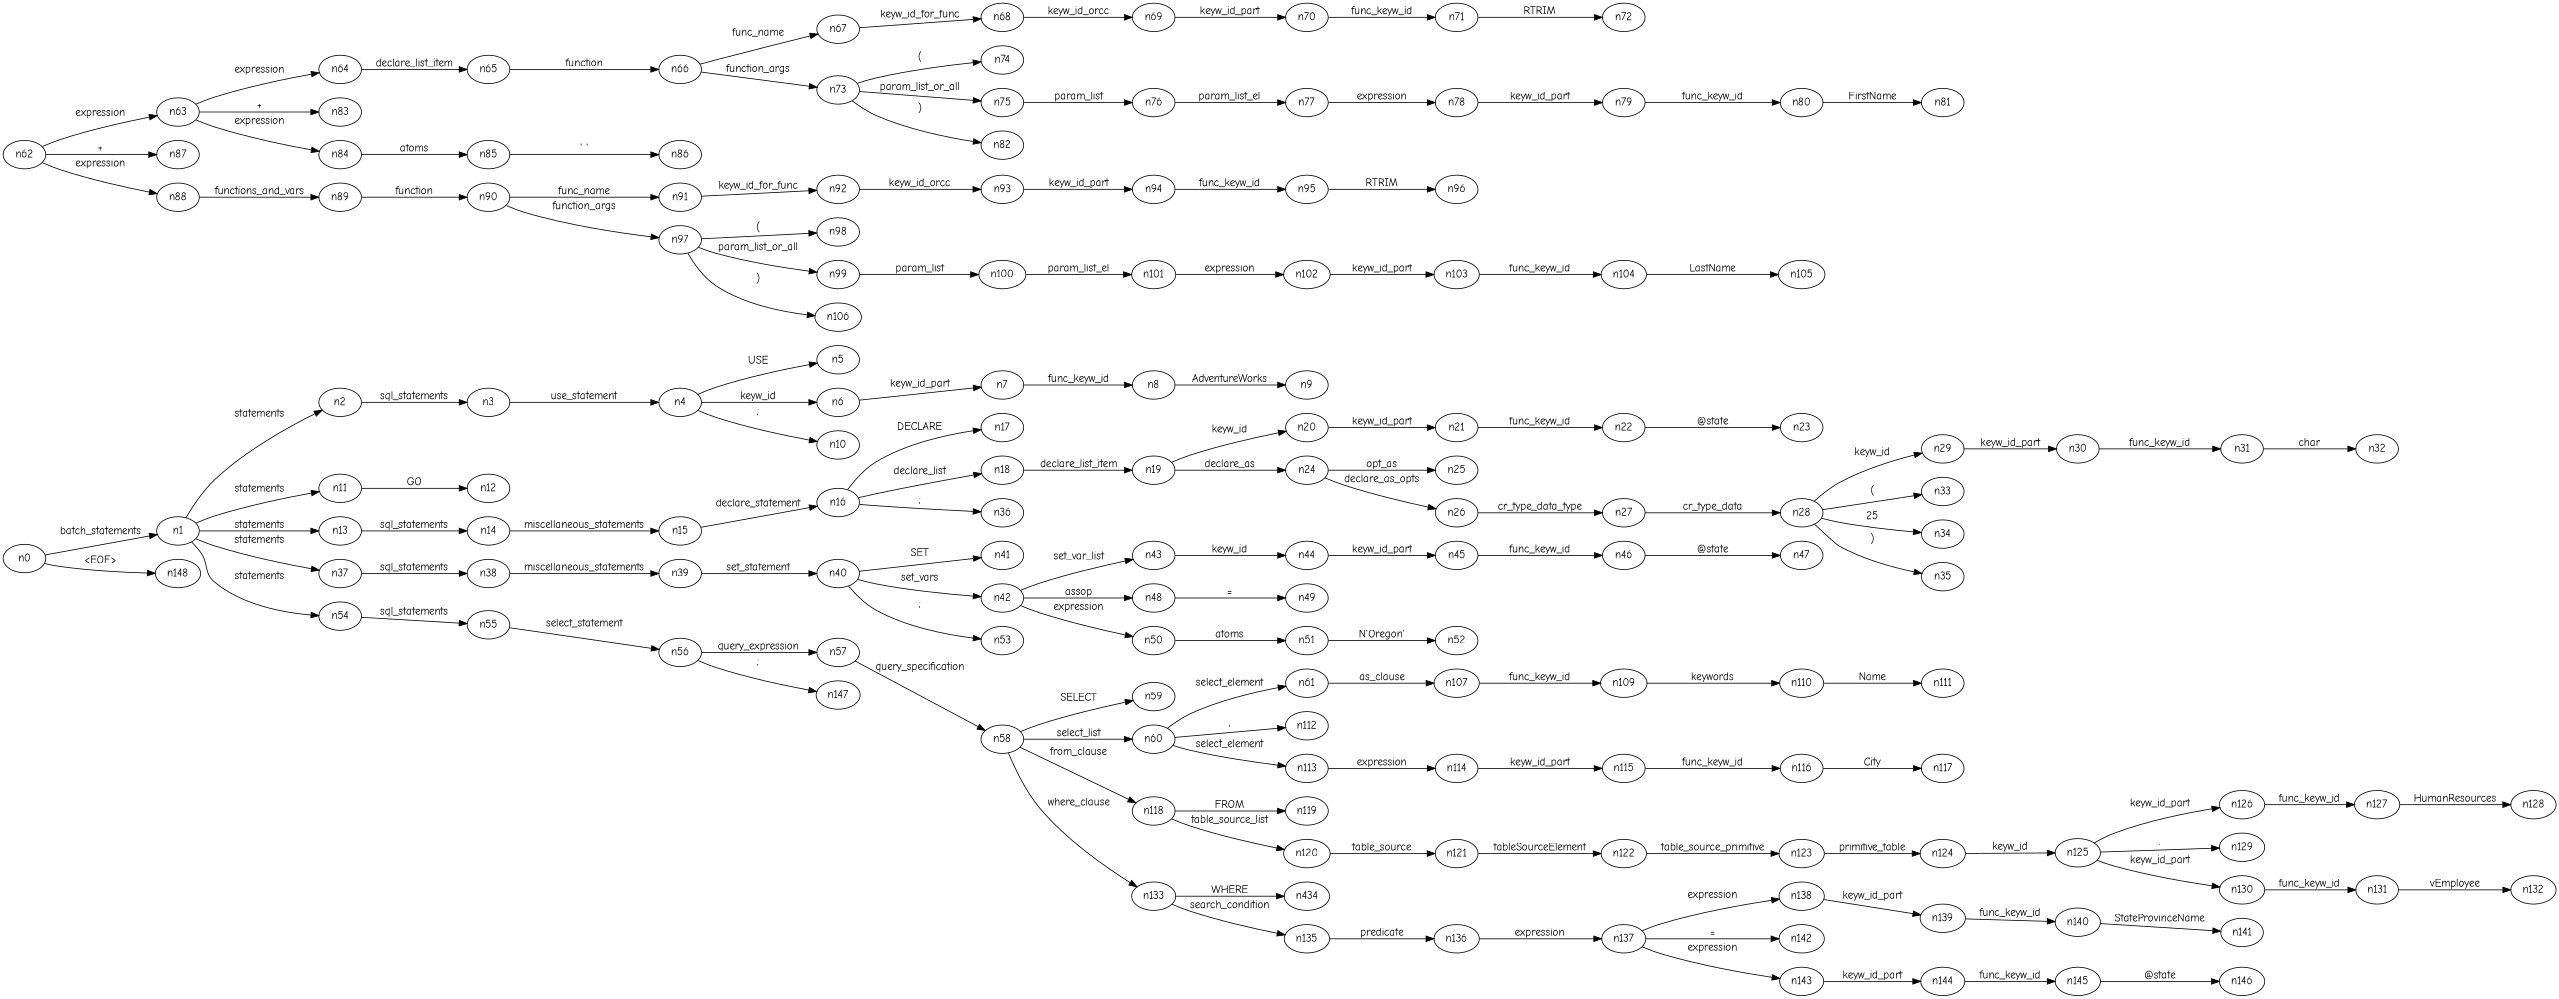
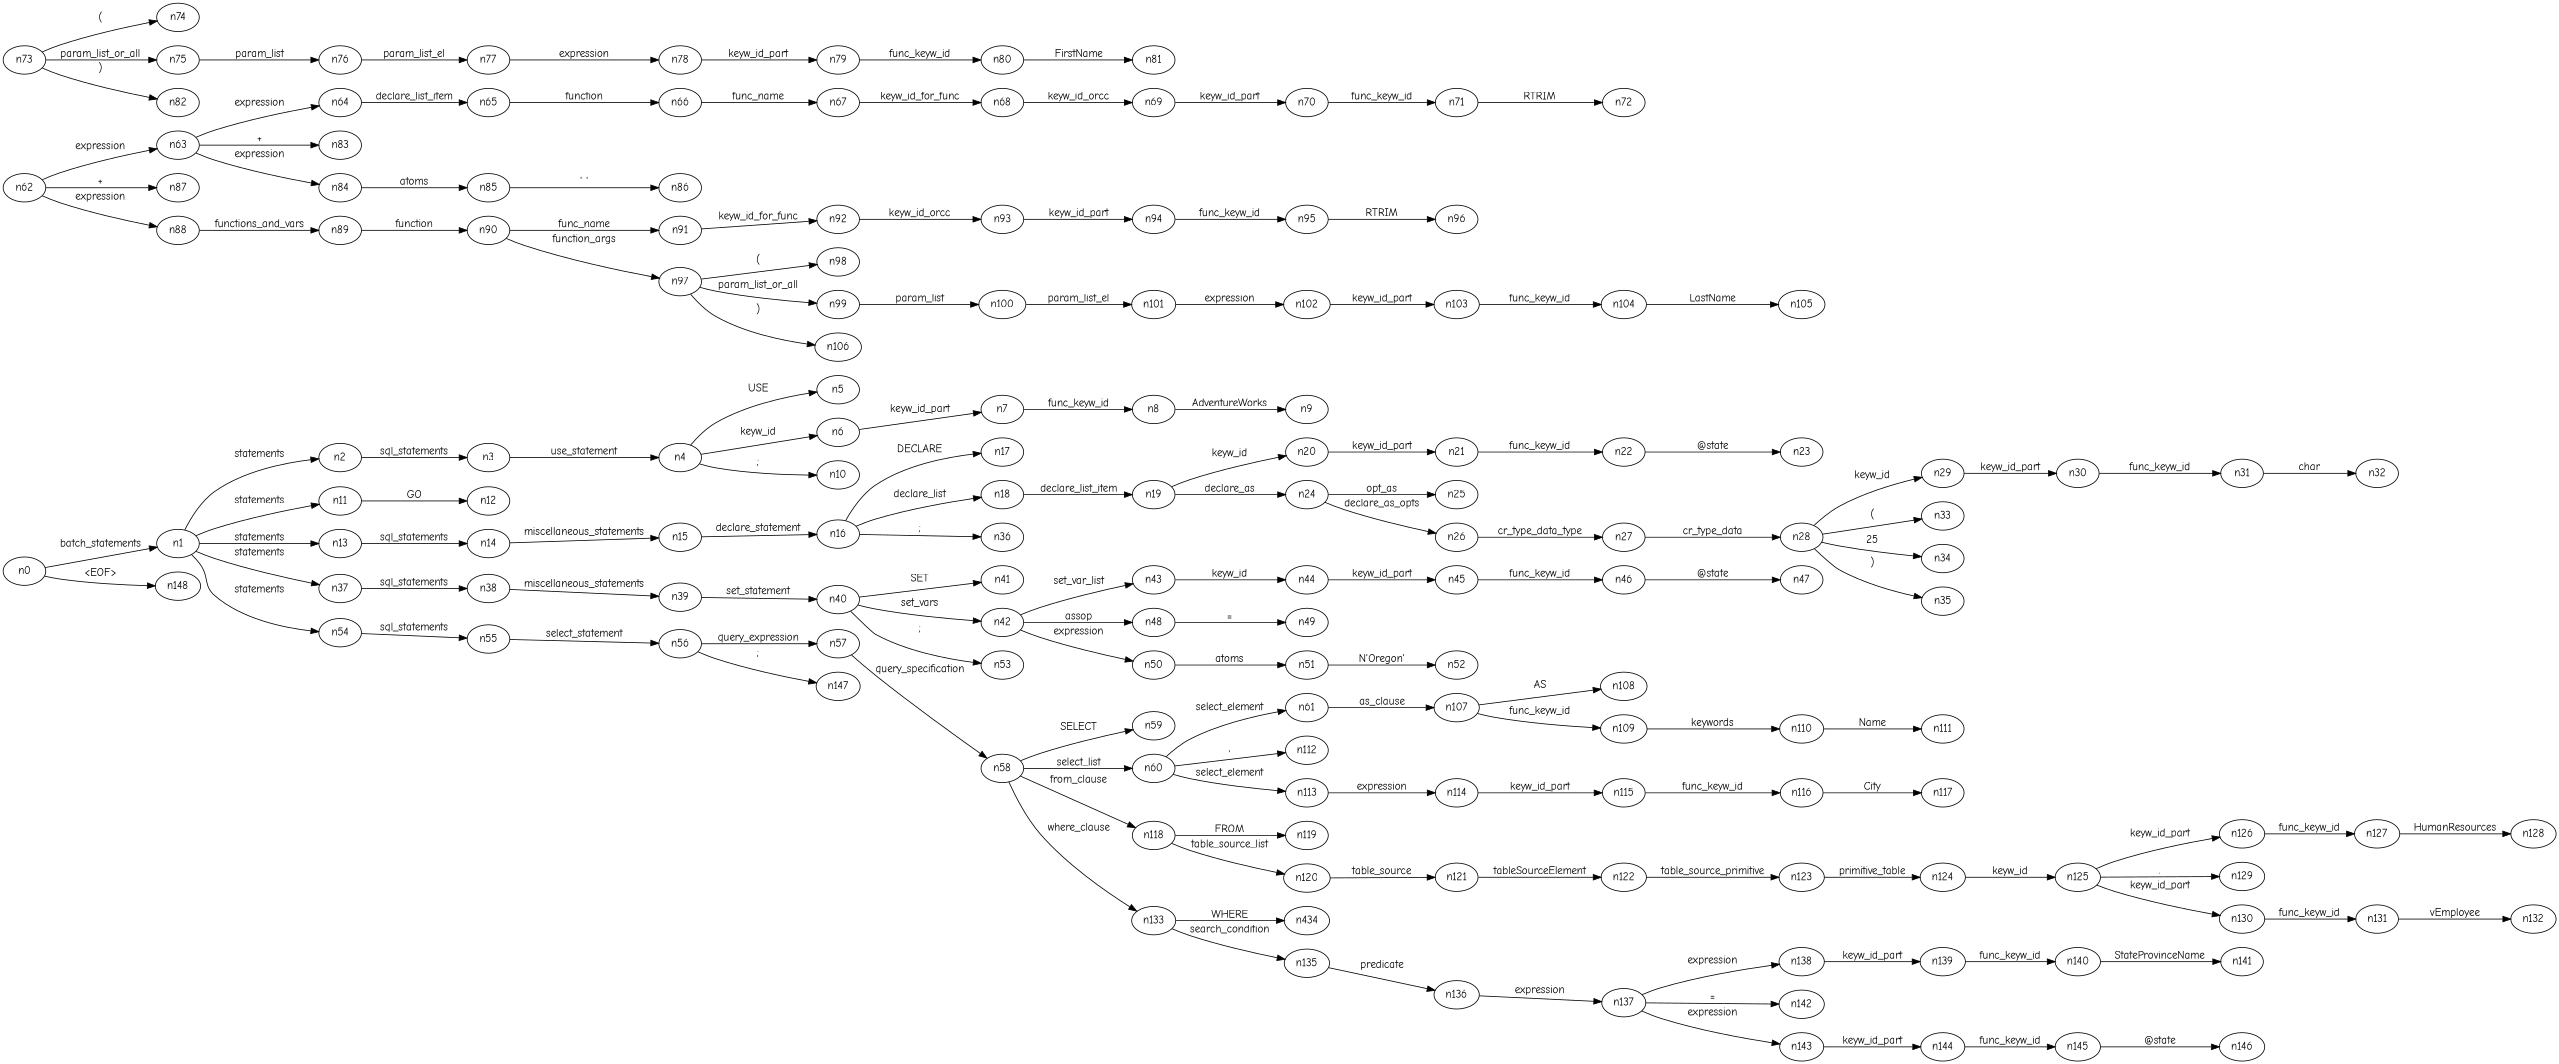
  digraph {
    fontname="Comic Neue"
    rankdir=LR
    node [fontname="Comic Neue"]
    edge [fontname="Comic Neue"]
    n0
    n1
    n148
    n2
    n11
    n13
    n37
    n54
    n3
    n12
    n14
    n38
    n55
    n4
    n5
    n6
    n10
    n7
    n8
    n9
    n15
    n16
    n17
    n18
    n36
    n19
    n20
    n24
    n21
    n25
    n26
    n22
    n23
    n27
    n28
    n29
    n33
    n34
    n35
    n30
    n31
    n32
    n39
    n40
    n41
    n42
    n53
    n43
    n48
    n50
    n44
    n49
    n51
    n45
    n46
    n47
    n52
    n56
    n57
    n147
    n58
    n59
    n60
    n118
    n133
    n61
    n112
    n113
    n119
    n120
    n134 [label=n434]
    n135
    n107
    n114
    n62
    n63
    n87
    n88
+   n108
    n109
    n64
    n83
    n84
    n89
    n65
    n85
    n66
    n67
    n73
    n68
    n74
    n75
    n82
    n69
    n70
    n71
    n72
    n76
    n77
    n78
    n79
    n80
    n81
    n86
    n90
    n91
    n97
    n92
    n98
    n99
    n106
    n93
    n94
    n95
    n96
    n100
    n101
    n102
    n103
    n104
    n105
    n110
    n111
    n115
    n116
    n117
    n121
    n122
    n123
    n124
    n125
    n126
    n129
    n130
    n127
    n131
    n128
    n132
    n136
    n137
    n138
    n142
    n143
    n139
    n144
    n140
    n141
    n145
    n146
    n0 -> n1 [label=batch_statements]
    n0 -> n148 [label="<EOF>"]
    n1 -> n2 [label=statements]
    n1 -> n11 [label=statements]
    n1 -> n13 [label=statements]
    n1 -> n37 [label=statements]
    n1 -> n54 [label=statements]
    n2 -> n3 [label=sql_statements]
    n11 -> n12 [label=GO]
    n13 -> n14 [label=sql_statements]
    n37 -> n38 [label=sql_statements]
    n54 -> n55 [label=sql_statements]
    n3 -> n4 [label=use_statement]
    n14 -> n15 [label=miscellaneous_statements]
    n38 -> n39 [label=miscellaneous_statements]
    n55 -> n56 [label=select_statement]
    n4 -> n5 [label=USE]
    n4 -> n6 [label=keyw_id]
    n4 -> n10 [label=";"]
    n6 -> n7 [label=keyw_id_part]
    n7 -> n8 [label=func_keyw_id]
    n8 -> n9 [label=AdventureWorks]
    n15 -> n16 [label=declare_statement]
    n16 -> n17 [label=DECLARE]
    n16 -> n18 [label=declare_list]
    n16 -> n36 [label=";"]
    n18 -> n19 [label=declare_list_item]
    n19 -> n20 [label=keyw_id]
    n19 -> n24 [label=declare_as]
    n20 -> n21 [label=keyw_id_part]
    n24 -> n25 [label=opt_as]
    n24 -> n26 [label=declare_as_opts]
    n21 -> n22 [label=func_keyw_id]
    n26 -> n27 [label=cr_type_data_type]
    n22 -> n23 [label="@state"]
    n27 -> n28 [label=cr_type_data]
    n28 -> n29 [label=keyw_id]
    n28 -> n33 [label="("]
    n28 -> n34 [label=25]
    n28 -> n35 [label=")"]
    n29 -> n30 [label=keyw_id_part]
    n30 -> n31 [label=func_keyw_id]
    n31 -> n32 [label=char]
    n39 -> n40 [label=set_statement]
    n40 -> n41 [label=SET]
    n40 -> n42 [label=set_vars]
    n40 -> n53 [label=";"]
    n42 -> n43 [label=set_var_list]
    n42 -> n48 [label=assop]
    n42 -> n50 [label=expression]
    n43 -> n44 [label=keyw_id]
    n48 -> n49 [label="="]
    n50 -> n51 [label=atoms]
    n44 -> n45 [label=keyw_id_part]
    n51 -> n52 [label="N'Oregon'"]
    n45 -> n46 [label=func_keyw_id]
    n46 -> n47 [label="@state"]
    n56 -> n57 [label=query_expression]
    n56 -> n147 [label=";"]
    n57 -> n58 [label=query_specification]
    n58 -> n59 [label=SELECT]
    n58 -> n60 [label=select_list]
    n58 -> n118 [label=from_clause]
    n58 -> n133 [label=where_clause]
    n60 -> n61 [label=select_element]
    n60 -> n112 [label=","]
    n60 -> n113 [label=select_element]
    n118 -> n119 [label=FROM]
    n118 -> n120 [label=table_source_list]
    n133 -> n134 [label=WHERE]
    n133 -> n135 [label=search_condition]
    n61 -> n107 [label=as_clause]
    n113 -> n114 [label=expression]
    n120 -> n121 [label=table_source]
    n135 -> n136 [label=predicate]
+   n107 -> n108 [label=AS]
    n107 -> n109 [label=func_keyw_id]
    n114 -> n115 [label=keyw_id_part]
    n62 -> n63 [label=expression]
    n62 -> n87 [label="+"]
    n62 -> n88 [label=expression]
    n63 -> n64 [label=expression]
    n63 -> n83 [label="+"]
    n63 -> n84 [label=expression]
    n88 -> n89 [label=functions_and_vars]
    n109 -> n110 [label=keywords]
    n64 -> n65 [label=declare_list_item]
    n84 -> n85 [label=atoms]
    n89 -> n90 [label=function]
    n65 -> n66 [label=function]
    n85 -> n86 [label="' '"]
    n66 -> n67 [label=func_name]
-   n66 -> n73 [label=function_args]
    n67 -> n68 [label=keyw_id_for_func]
    n73 -> n74 [label="("]
    n73 -> n75 [label=param_list_or_all]
    n73 -> n82 [label=")"]
    n68 -> n69 [label=keyw_id_orcc]
    n75 -> n76 [label=param_list]
    n69 -> n70 [label=keyw_id_part]
    n70 -> n71 [label=func_keyw_id]
    n71 -> n72 [label=RTRIM]
    n76 -> n77 [label=param_list_el]
    n77 -> n78 [label=expression]
    n78 -> n79 [label=keyw_id_part]
    n79 -> n80 [label=func_keyw_id]
    n80 -> n81 [label=FirstName]
    n90 -> n91 [label=func_name]
    n90 -> n97 [label=function_args]
    n91 -> n92 [label=keyw_id_for_func]
    n97 -> n98 [label="("]
    n97 -> n99 [label=param_list_or_all]
    n97 -> n106 [label=")"]
    n92 -> n93 [label=keyw_id_orcc]
    n99 -> n100 [label=param_list]
    n93 -> n94 [label=keyw_id_part]
    n94 -> n95 [label=func_keyw_id]
    n95 -> n96 [label=RTRIM]
    n100 -> n101 [label=param_list_el]
    n101 -> n102 [label=expression]
    n102 -> n103 [label=keyw_id_part]
    n103 -> n104 [label=func_keyw_id]
    n104 -> n105 [label=LastName]
    n110 -> n111 [label=Name]
    n115 -> n116 [label=func_keyw_id]
    n116 -> n117 [label=City]
    n121 -> n122 [label=tableSourceElement]
    n122 -> n123 [label=table_source_primitive]
    n123 -> n124 [label=primitive_table]
    n124 -> n125 [label=keyw_id]
    n125 -> n126 [label=keyw_id_part]
    n125 -> n129 [label="."]
    n125 -> n130 [label=keyw_id_part]
    n126 -> n127 [label=func_keyw_id]
    n130 -> n131 [label=func_keyw_id]
    n127 -> n128 [label=HumanResources]
    n131 -> n132 [label=vEmployee]
    n136 -> n137 [label=expression]
    n137 -> n138 [label=expression]
    n137 -> n142 [label="="]
    n137 -> n143 [label=expression]
    n138 -> n139 [label=keyw_id_part]
    n143 -> n144 [label=keyw_id_part]
    n139 -> n140 [label=func_keyw_id]
    n144 -> n145 [label=func_keyw_id]
    n140 -> n141 [label=StateProvinceName]
    n145 -> n146 [label="@state"]
  }
